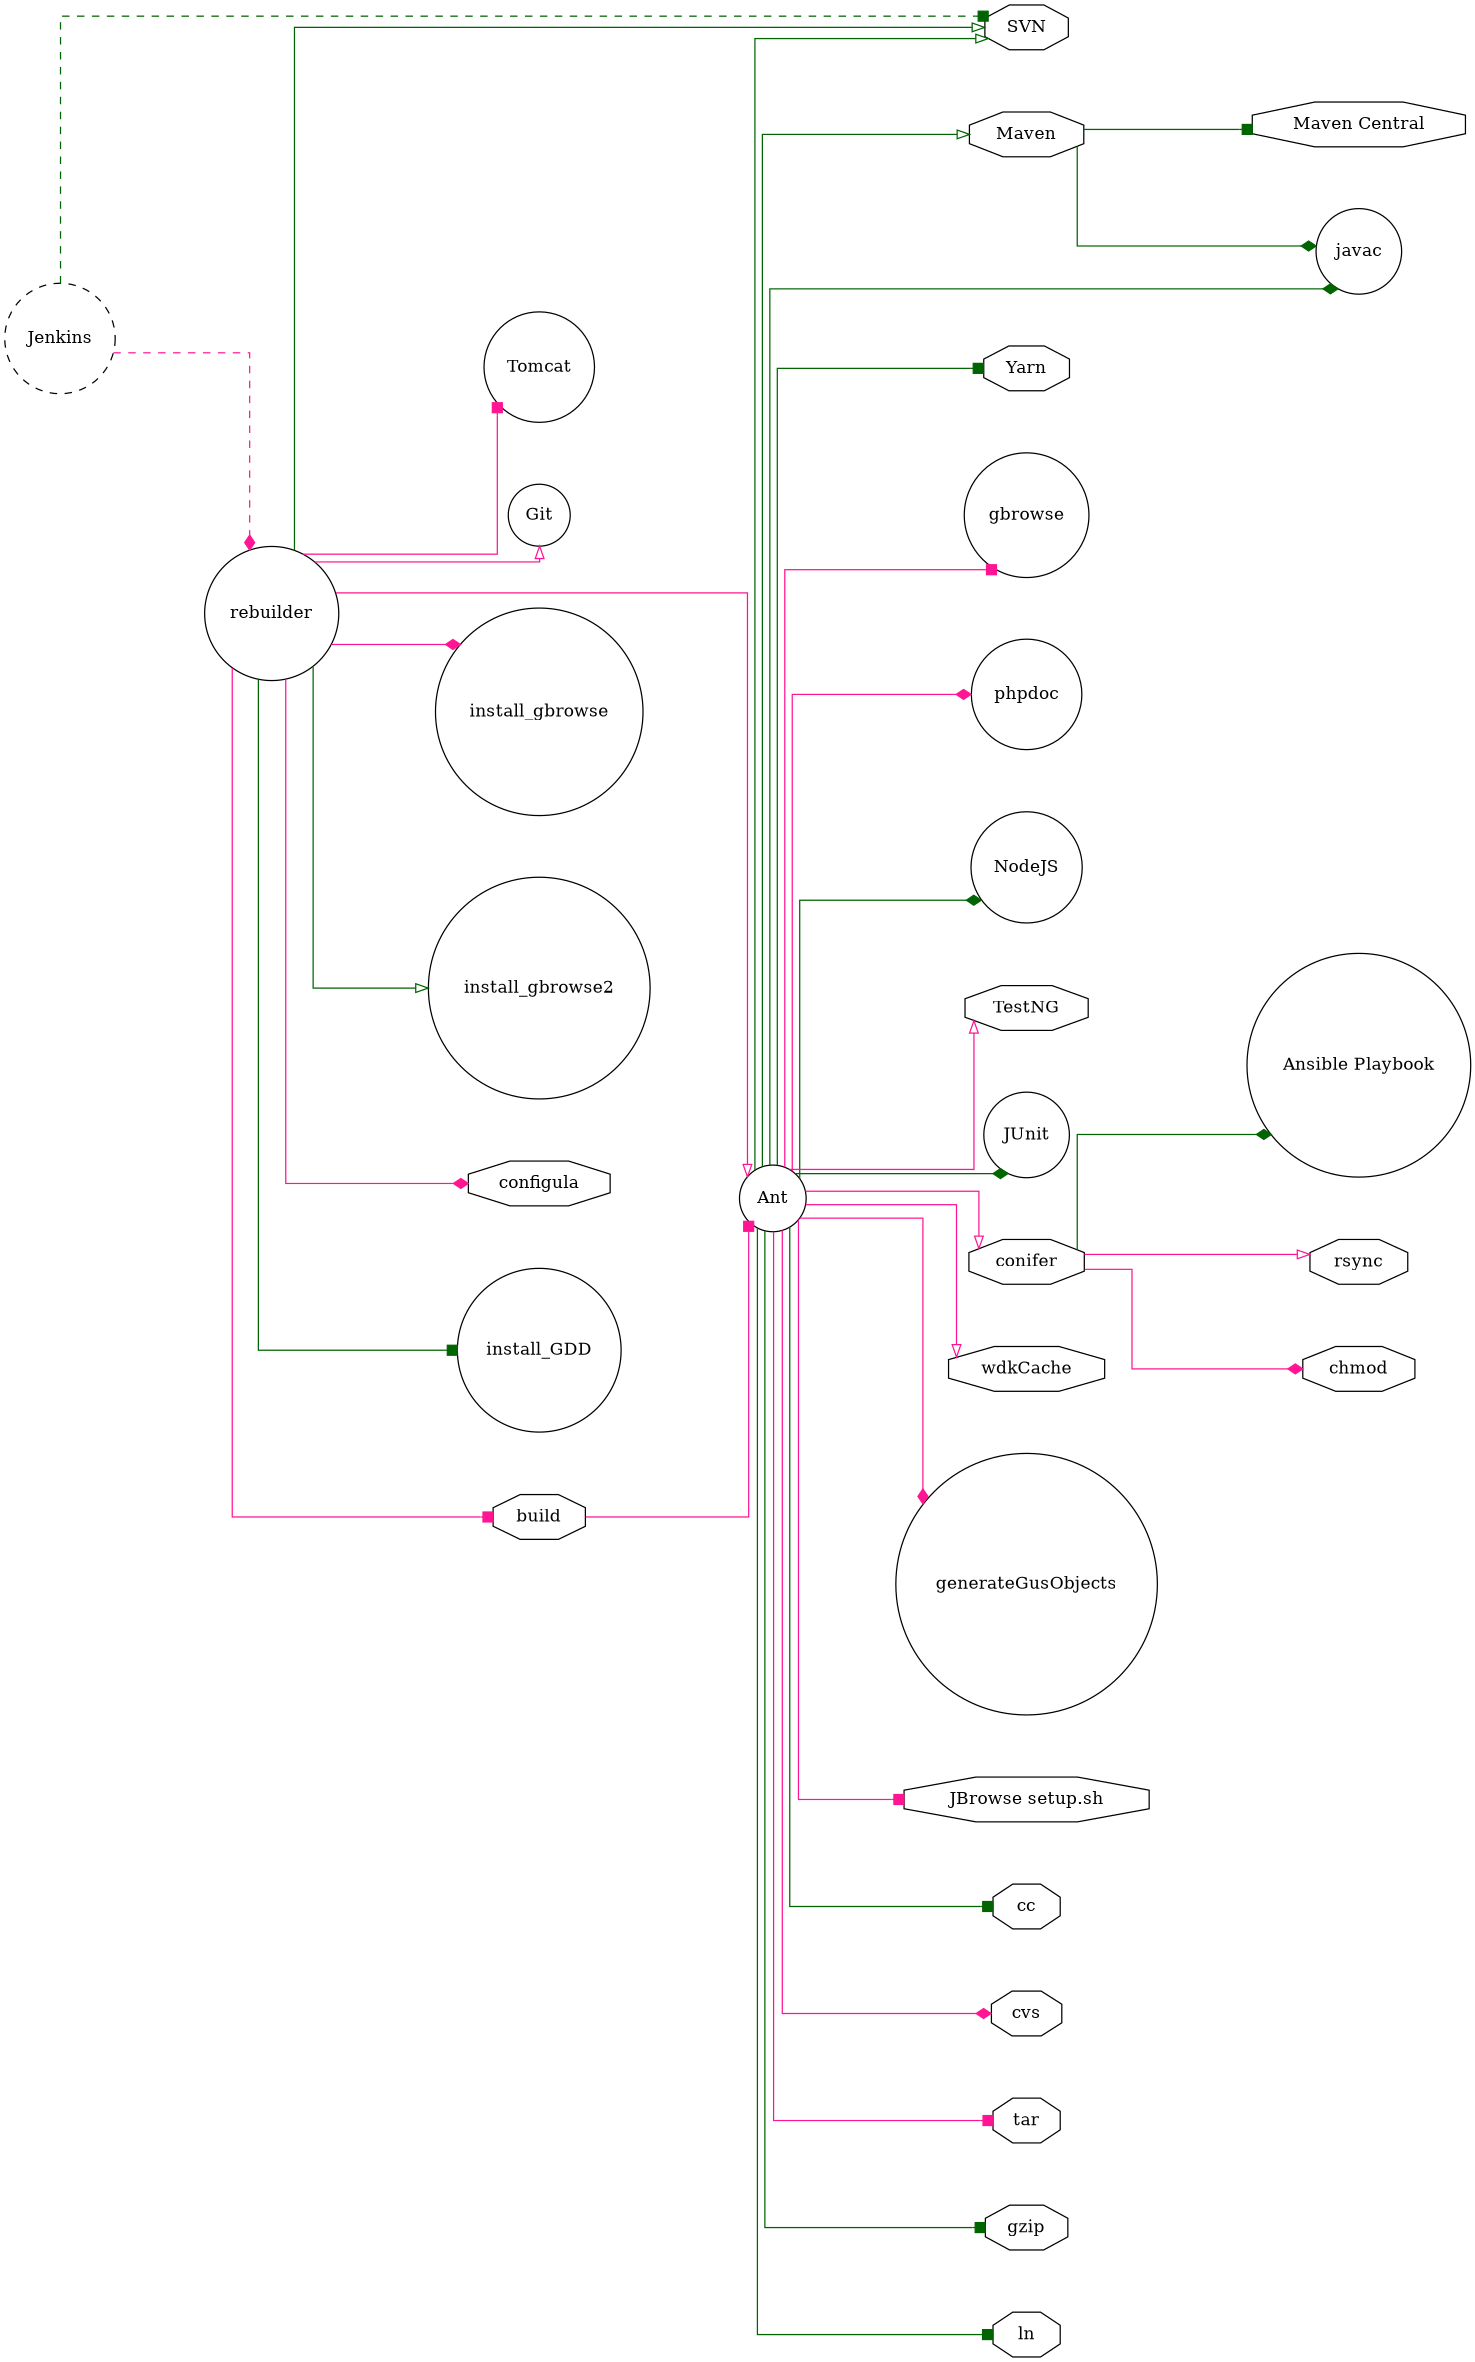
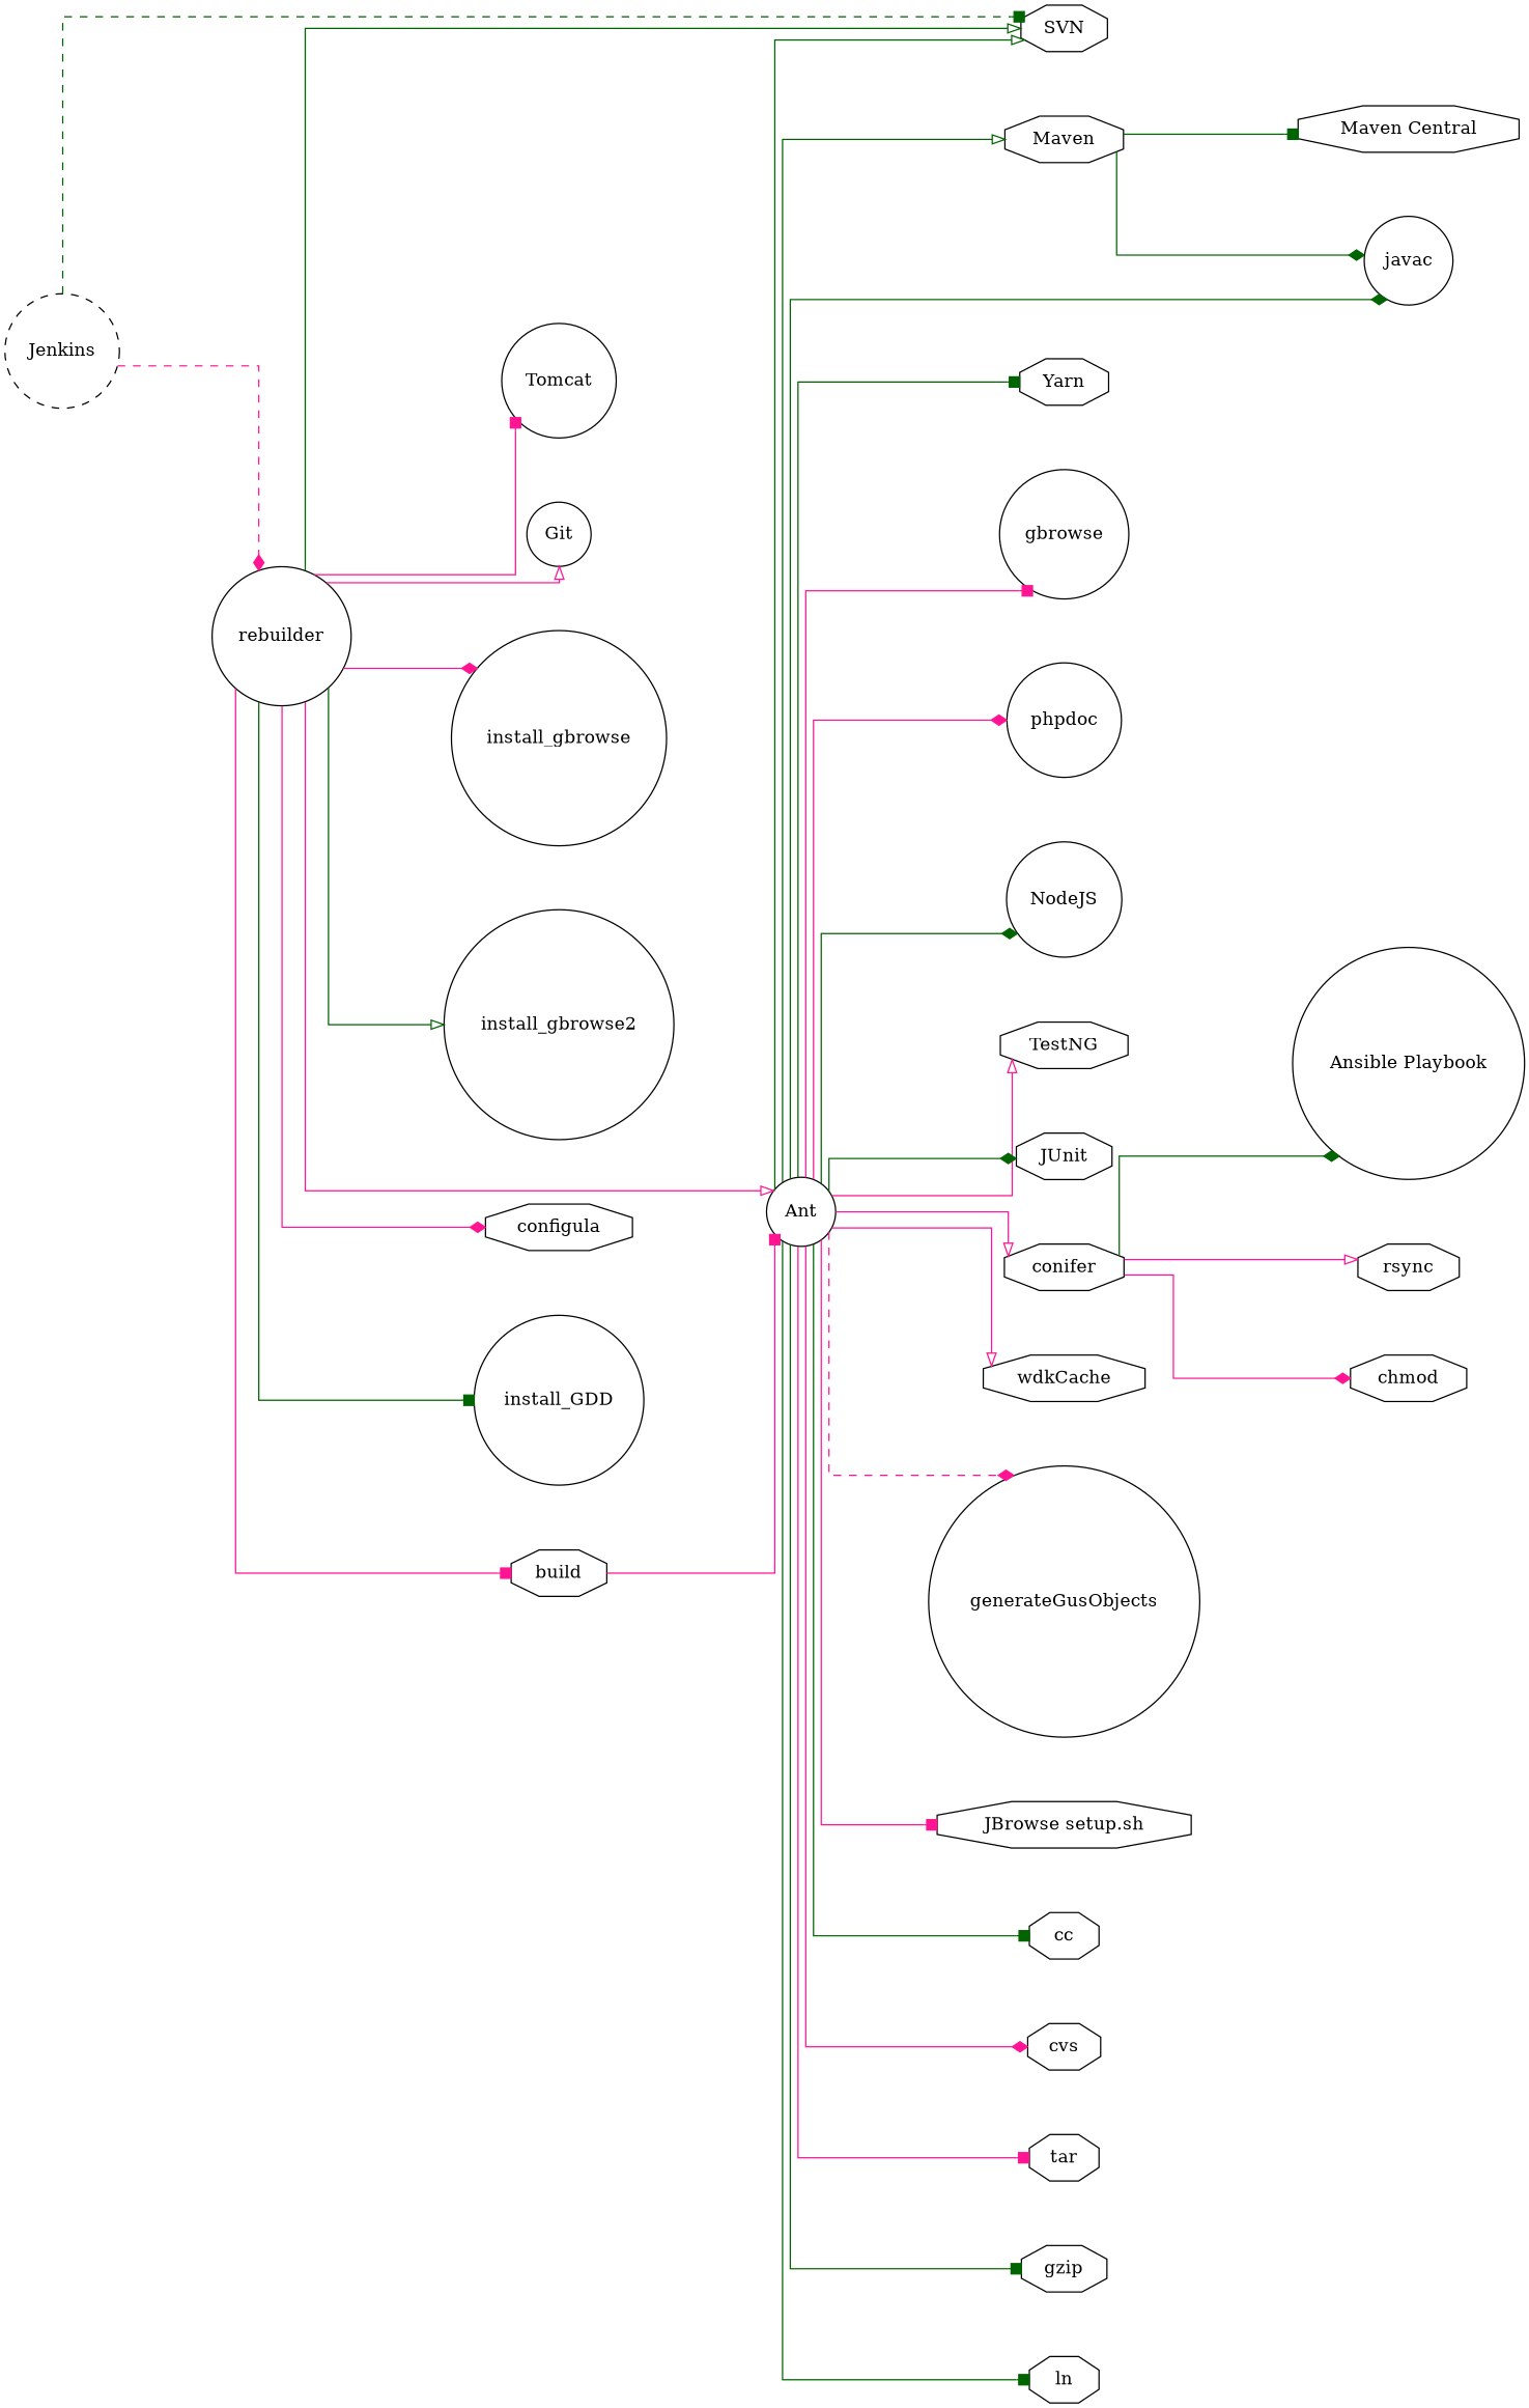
  digraph {
    nodesep=0.7
    rankdir=LR
    ranksep=1
    splines=ortho
    node [shape=octagon]
    edge [arrowhead=box color=deeppink]
    n1 [label=Jenkins shape=circle style=dashed]
    n2 [label=SVN]
    n3 [label=rebuilder shape=circle]
    n4 [label=Ant shape=circle]
    n5 [label=Tomcat shape=circle]
    n6 [label=Git shape=circle]
    n7 [label=install_gbrowse shape=circle]
    n8 [label=install_gbrowse2 shape=circle]
    n9 [label=configula]
    n10 [label=install_GDD shape=circle]
    build
    n12 [label="Maven Central"]
    n13 [label=Maven]
    n14 [label=javac shape=circle]
    n15 [label=Yarn]
    n16 [label=gbrowse shape=circle]
    phpdoc [shape=circle]
    n18 [label=NodeJS shape=circle]
    n19 [label=TestNG]
-   n20 [label=JUnit shape=circle]
+   n20 [label=JUnit]
    n21 [label=conifer]
    wdkCache
    n23 [label=generateGusObjects shape=circle]
    n24 [label="JBrowse setup.sh"]
    cc
    cvs
    tar
    gzip
    ln
    n30 [label="Ansible Playbook" shape=circle]
    rsync
    chmod
    n1 -> n2 [color=darkgreen style=dashed]
    n1 -> n3 [arrowhead=diamond style=dashed]
    n3 -> n2 [arrowhead=onormal color=darkgreen]
    n3 -> n4 [arrowhead=onormal]
    n3 -> n5
    n3 -> n6 [arrowhead=onormal]
    n3 -> n7 [arrowhead=diamond]
    n3 -> n8 [arrowhead=onormal color=darkgreen]
    n3 -> n9 [arrowhead=diamond]
    n3 -> n10 [color=darkgreen]
    n3 -> build
    n4 -> n2 [arrowhead=onormal color=darkgreen]
    n4 -> n13 [arrowhead=onormal color=darkgreen]
    n4 -> n14 [arrowhead=diamond color=darkgreen]
    n4 -> n15 [color=darkgreen]
    n4 -> n16
    n4 -> phpdoc [arrowhead=diamond]
    n4 -> n18 [arrowhead=diamond color=darkgreen]
    n4 -> n19 [arrowhead=onormal]
    n4 -> n20 [arrowhead=diamond color=darkgreen]
    n4 -> n21 [arrowhead=onormal]
    n4 -> wdkCache [arrowhead=onormal]
-   n4 -> n23 [arrowhead=diamond]
+   n4 -> n23 [arrowhead=diamond style=dashed]
    n4 -> n24
    n4 -> cc [color=darkgreen]
    n4 -> cvs [arrowhead=diamond]
    n4 -> tar
    n4 -> gzip [color=darkgreen]
    n4 -> ln [color=darkgreen]
    build -> n4
    n13 -> n12 [color=darkgreen]
    n13 -> n14 [arrowhead=diamond color=darkgreen]
    n21 -> n30 [arrowhead=diamond color=darkgreen]
    n21 -> rsync [arrowhead=onormal]
    n21 -> chmod [arrowhead=diamond]
  }
